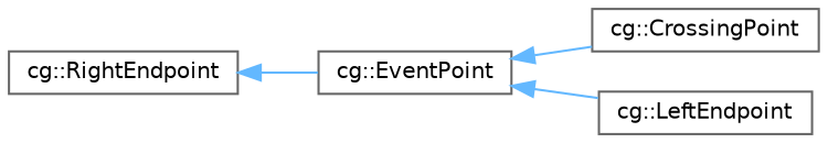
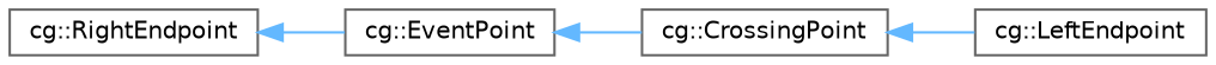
  digraph {
    rankdir=LR
    node [color=grey40 fillcolor=white fontname=Helvetica fontsize=10 shape=box style=filled]
    edge [color=steelblue1 dir=back fontname=Helvetica fontsize=10 labelfontname=Helvetica labelfontsize=10 style=solid]
    n1 [height=0.2 label="cg::EventPoint" width=0.4]
    n2 [height=0.2 label="cg::CrossingPoint" width=0.4]
    n3 [height=0.2 label="cg::LeftEndpoint" width=0.4]
    n4 [height=0.2 label="cg::RightEndpoint" width=0.4]
    n1 -> n2
-   n1 -> n3
+   n2 -> n3
    n4 -> n1
  }
